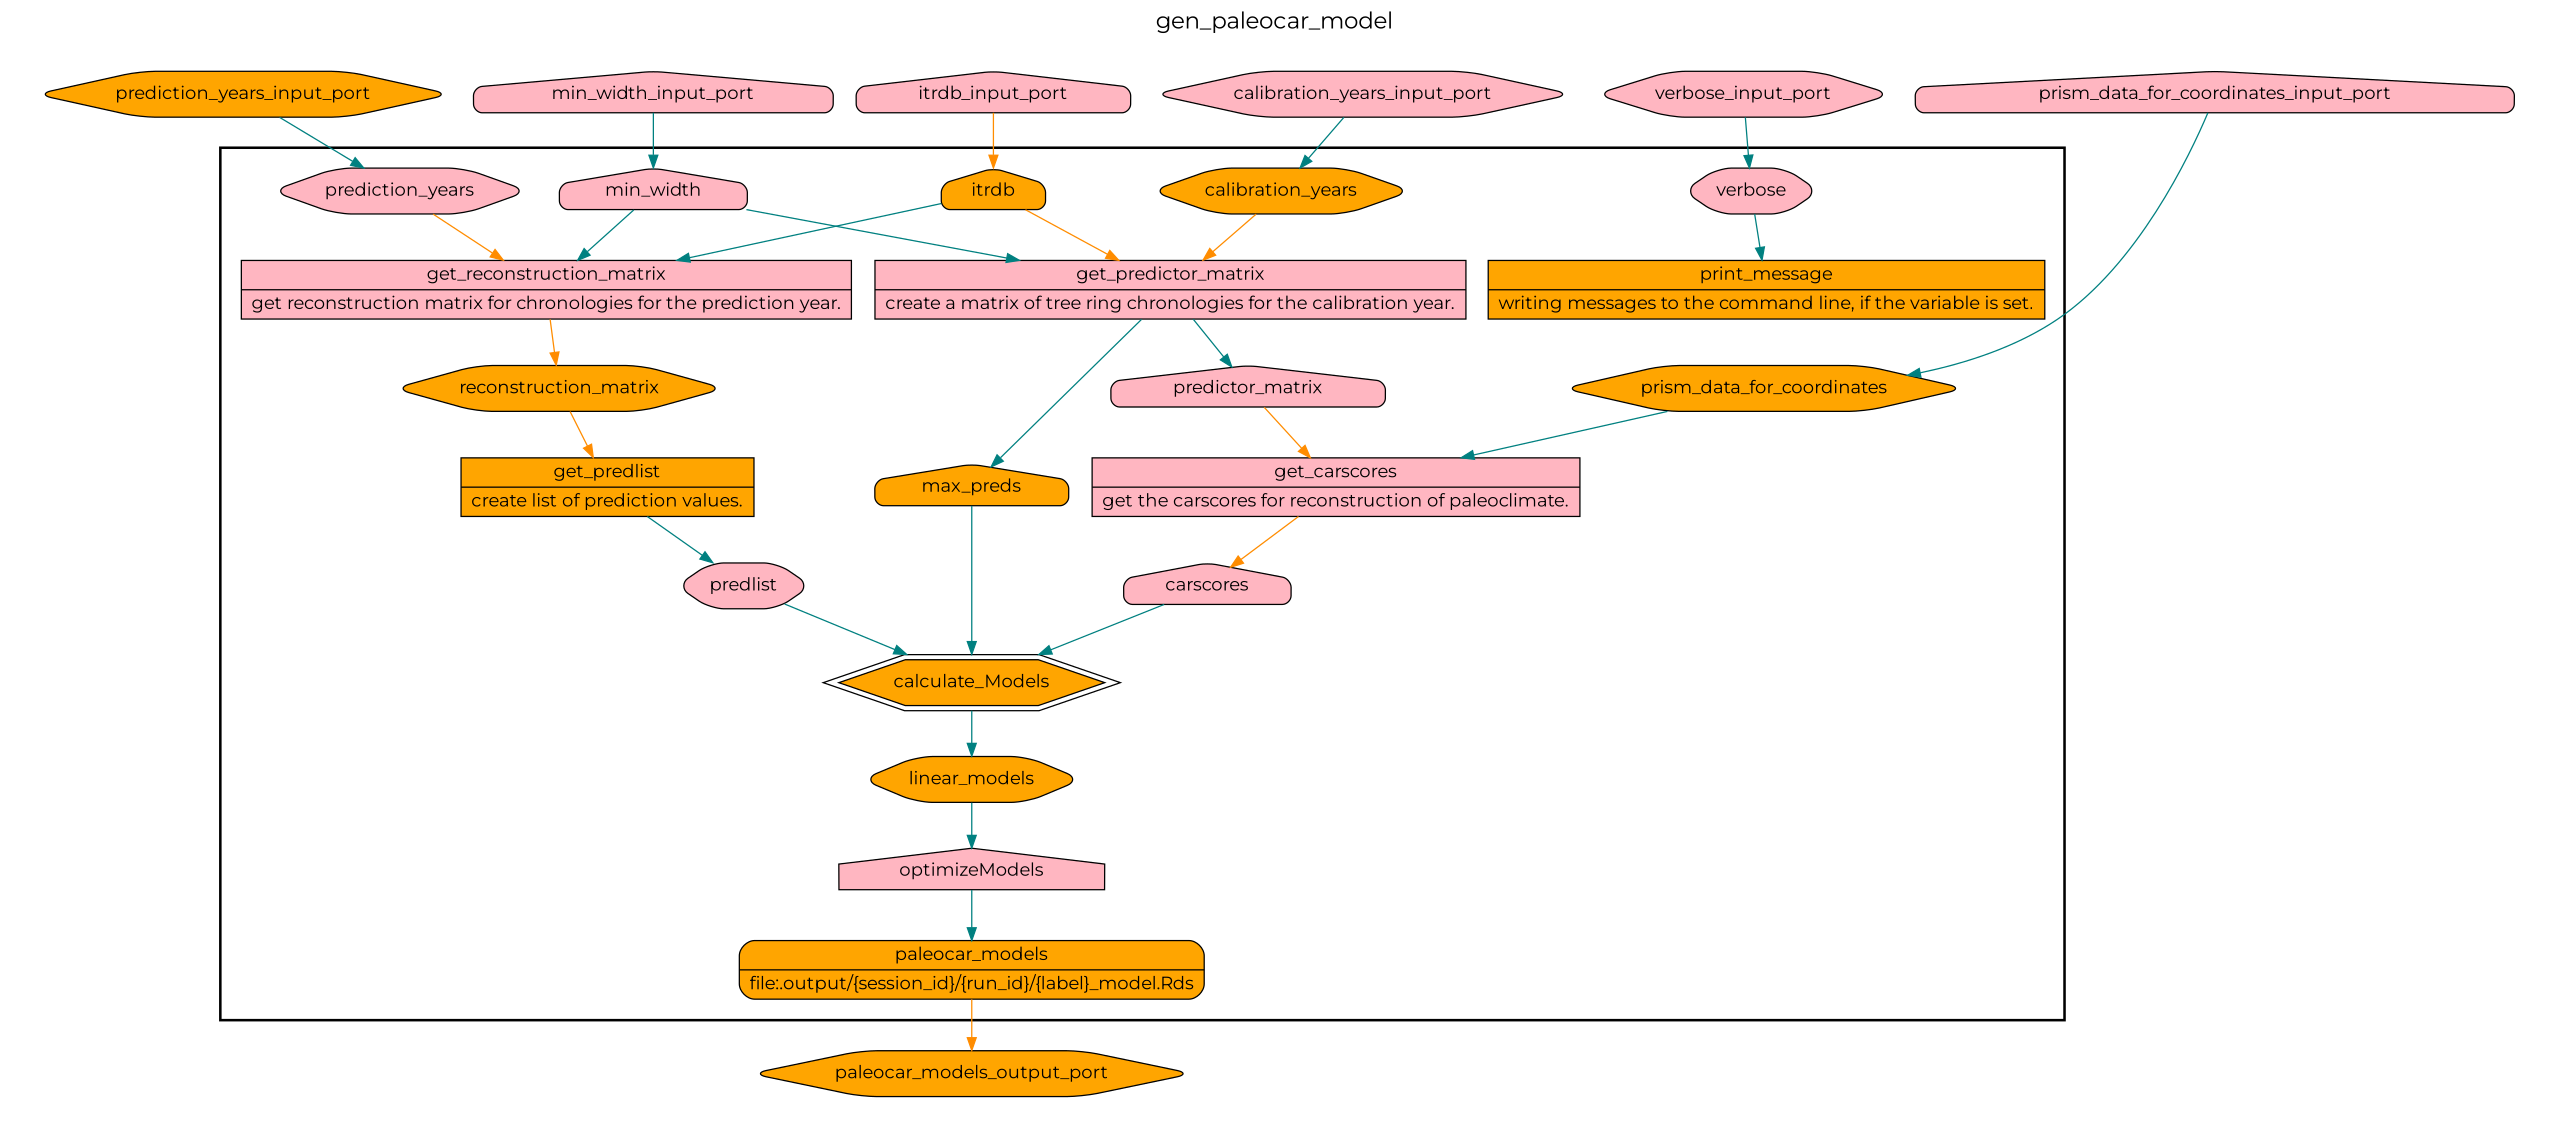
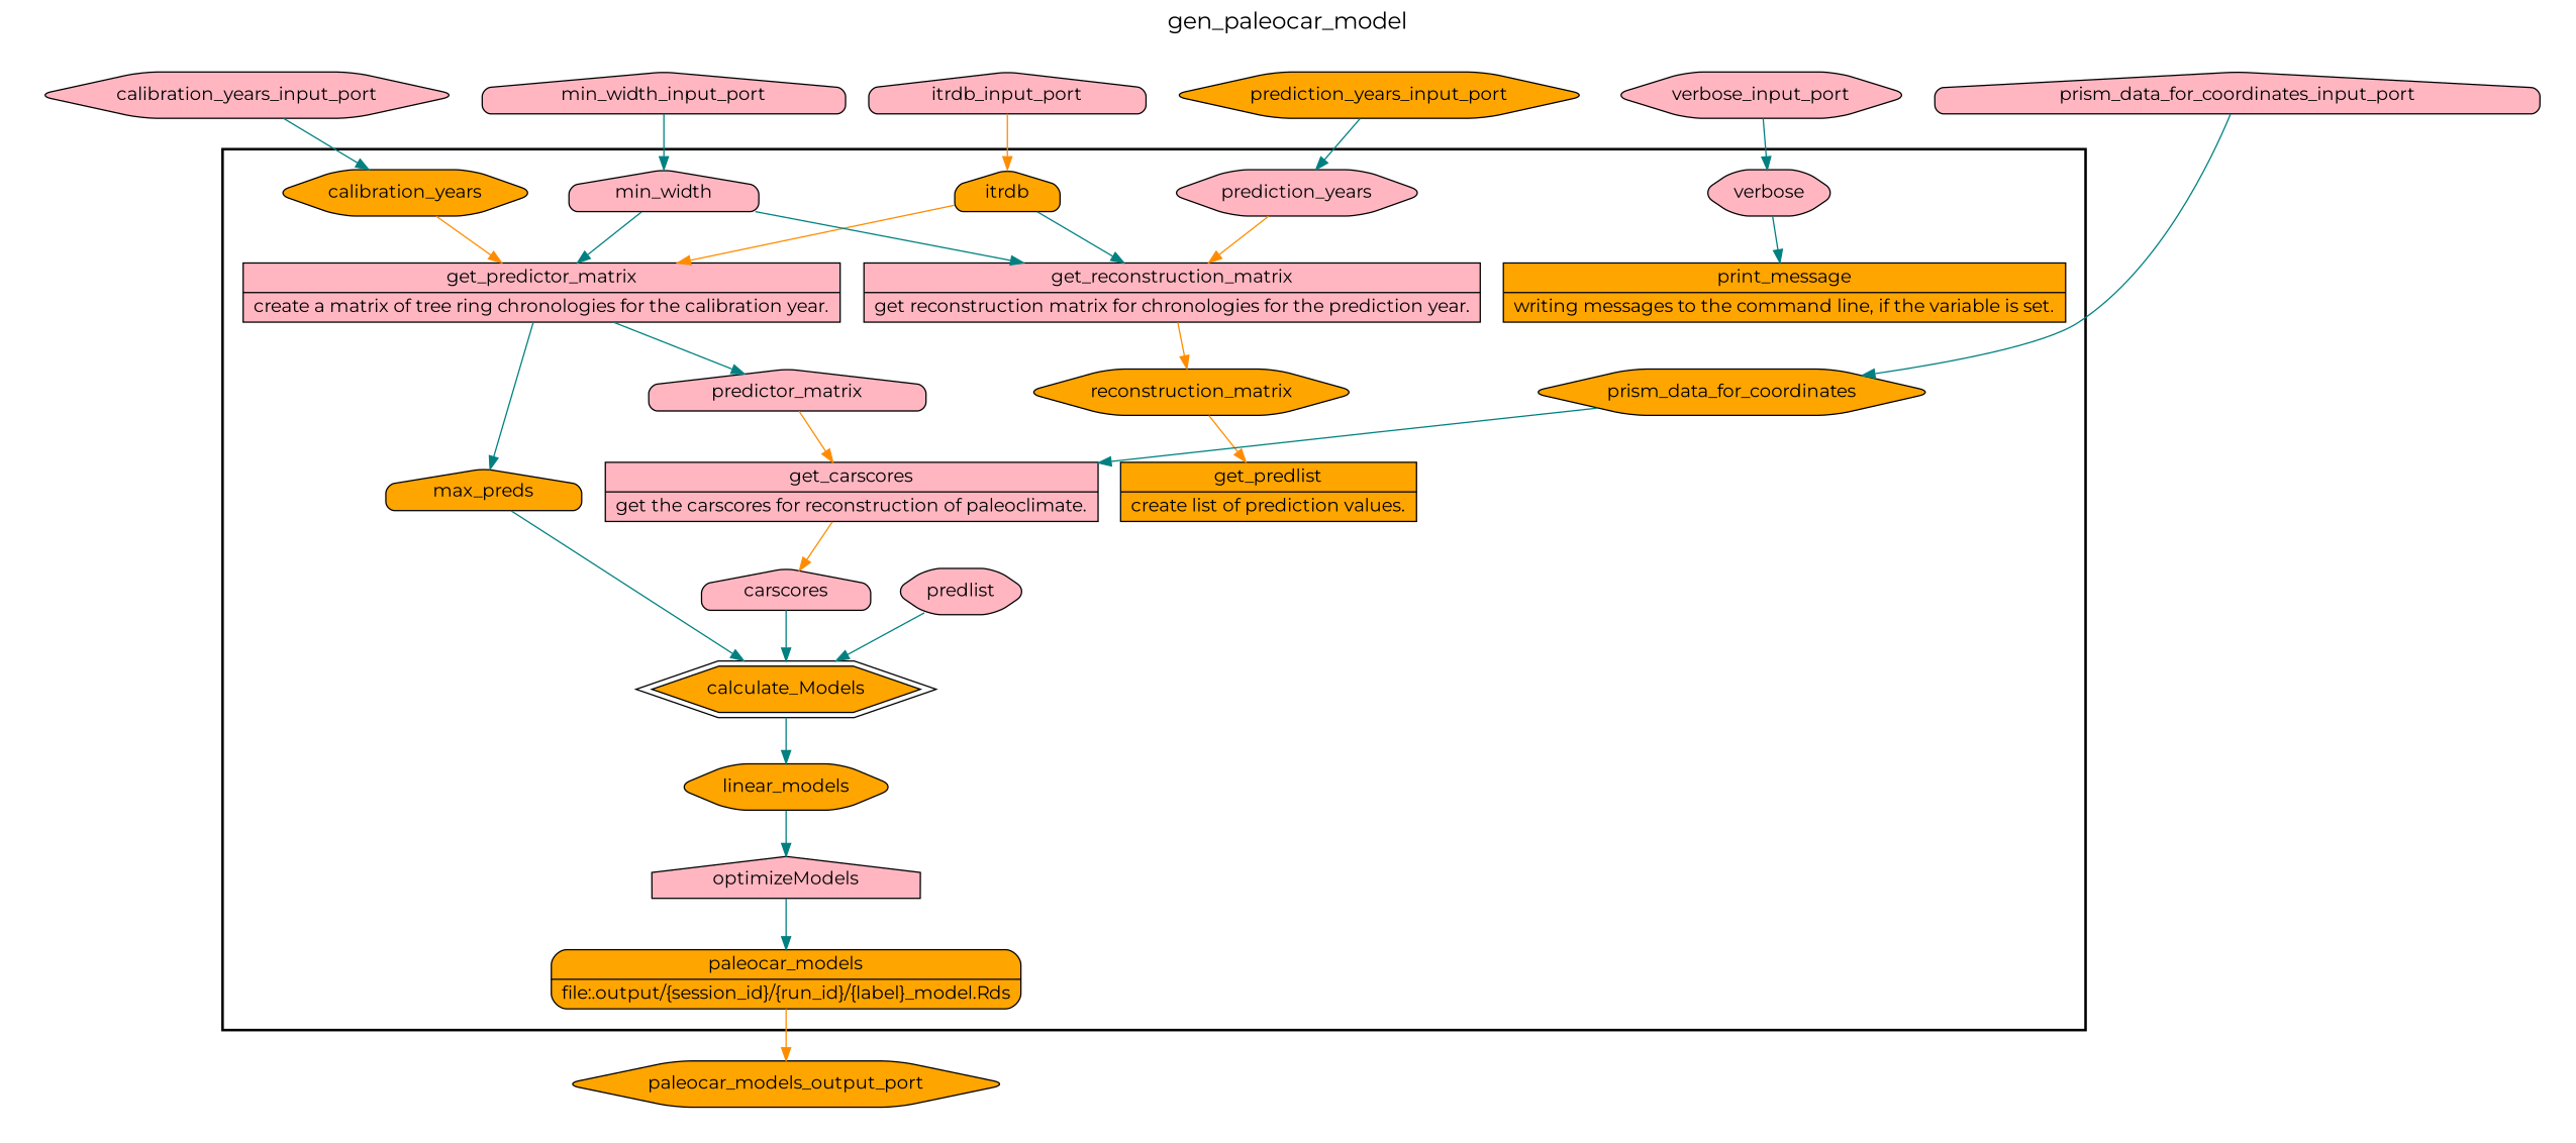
  digraph {
    fontname=Montserrat
    fontsize=18
    label=gen_paleocar_model
    labelloc=t
    rankdir=TB
    node [fillcolor=lightpink fontname=Montserrat peripheries=1 shape=hexagon style="rounded,filled"]
    edge [color=teal fontname=Montserrat]
    n1 [fillcolor=orange label="{<f0> print_message |<f1> writing messages to the command line, if the variable is set.}" rankdir=LR shape=record style=filled]
    n2 [label="{<f0> get_predictor_matrix |<f1> create a matrix of tree ring chronologies for the calibration year.}" rankdir=LR shape=record style=filled]
    predictor_matrix [shape=house]
    max_preds [fillcolor=orange shape=house]
    n5 [label="{<f0> get_reconstruction_matrix |<f1> get reconstruction matrix for chronologies for the prediction year.}" rankdir=LR shape=record style=filled]
    reconstruction_matrix [fillcolor=orange]
    n7 [fillcolor=orange label="{<f0> get_predlist |<f1> create list of prediction values.}" rankdir=LR shape=record style=filled]
    predlist
    n9 [label="{<f0> get_carscores |<f1> get the carscores for reconstruction of paleoclimate.}" rankdir=LR shape=record style=filled]
    carscores [shape=house]
    optimizeModels [shape=house style=filled]
    n12 [fillcolor=orange label="{<f0> paleocar_models |<f1> file\:.output/\{session_id\}/\{run_id\}/\{label\}_model.Rds}" rankdir=LR shape=record]
    calculate_Models [fillcolor=orange peripheries=2 style=filled]
    linear_models [fillcolor=orange]
    verbose
    itrdb [fillcolor=orange shape=house]
    prediction_years
    prism_data_for_coordinates [fillcolor=orange]
    calibration_years [fillcolor=orange]
    min_width [shape=house]
    prediction_years_input_port [fillcolor=orange width=0.2]
    prism_data_for_coordinates_input_port [shape=house width=0.2]
    itrdb_input_port [shape=house width=0.2]
    calibration_years_input_port [width=0.2]
    min_width_input_port [shape=house width=0.2]
    verbose_input_port [width=0.2]
    paleocar_models_output_port [fillcolor=orange width=0.2]
    subgraph cluster_1 {
      color=black
      label=""
      penwidth=2
      subgraph cluster_2 {
        color=black
        label=""
        penwidth=0
        n1
        n2
        predictor_matrix
        max_preds
        n5
        reconstruction_matrix
        n7
        predlist
        n9
        carscores
        optimizeModels
        n12
        calculate_Models
        linear_models
        verbose
        itrdb
        prediction_years
        prism_data_for_coordinates
        calibration_years
        min_width
      }
    }
    subgraph cluster_3 {
      label=""
      penwidth=0
      subgraph cluster_4 {
        label=""
        penwidth=0
        paleocar_models_output_port
      }
    }
    subgraph cluster_5 {
      label=""
      penwidth=0
      subgraph cluster_6 {
        label=""
        penwidth=0
        prediction_years_input_port
        prism_data_for_coordinates_input_port
        itrdb_input_port
        calibration_years_input_port
        min_width_input_port
        verbose_input_port
      }
    }
    n2 -> predictor_matrix
    n2 -> max_preds
    predictor_matrix -> n9 [color=darkorange]
    max_preds -> calculate_Models
    n5 -> reconstruction_matrix [color=darkorange]
    reconstruction_matrix -> n7 [color=darkorange]
-   n7 -> predlist
    predlist -> calculate_Models
    n9 -> carscores [color=darkorange]
    carscores -> calculate_Models
    optimizeModels -> n12
    n12 -> paleocar_models_output_port [color=darkorange]
    calculate_Models -> linear_models
    linear_models -> optimizeModels
    verbose -> n1
    itrdb -> n2 [color=darkorange]
    itrdb -> n5
    prediction_years -> n5 [color=darkorange]
    prism_data_for_coordinates -> n9
    calibration_years -> n2 [color=darkorange]
    min_width -> n2
    min_width -> n5
    prediction_years_input_port -> prediction_years
    prism_data_for_coordinates_input_port -> prism_data_for_coordinates
    itrdb_input_port -> itrdb [color=darkorange]
    calibration_years_input_port -> calibration_years
    min_width_input_port -> min_width
    verbose_input_port -> verbose
  }
